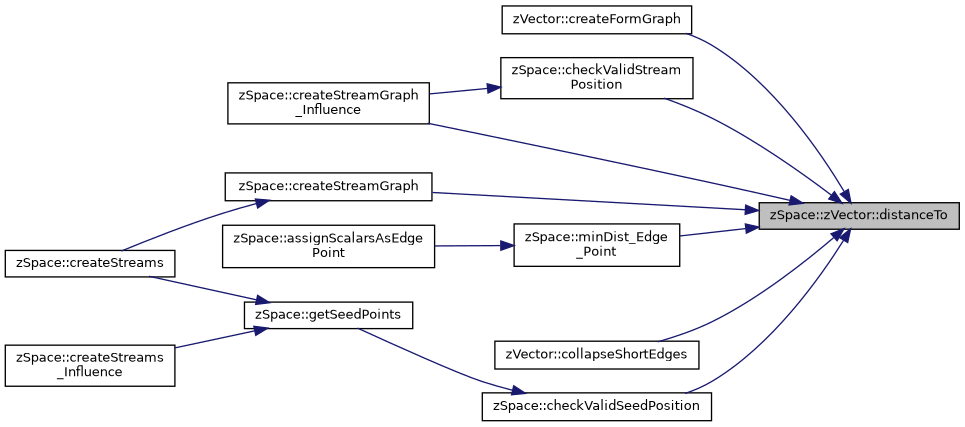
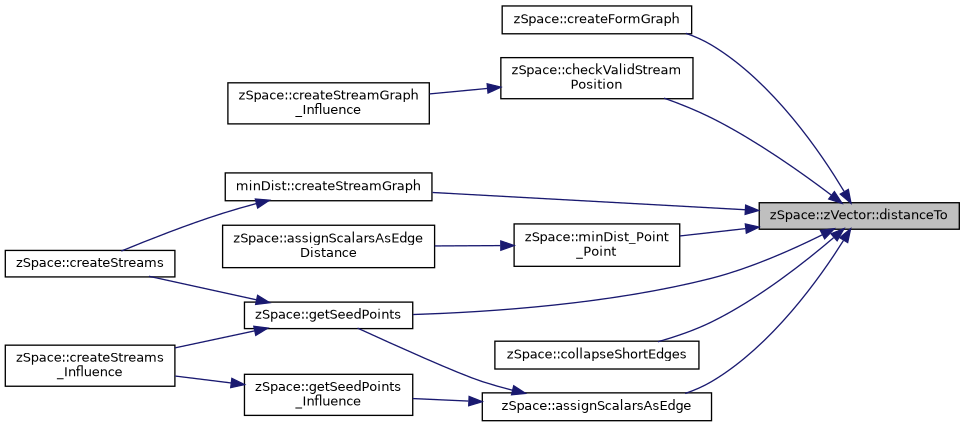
  digraph {
    rankdir=RL
    node [color=black fillcolor=white fontname=Helvetica fontsize=10 shape=record style=filled]
    edge [color=midnightblue dir=back fontname=Helvetica fontsize=10 labelfontname=Helvetica labelfontsize=10 style=solid]
    n1 [fillcolor=grey75 fontcolor=black height=0.2 label="zSpace::zVector::distanceTo" width=0.4]
-   n2 [height=0.2 label="zVector::createFormGraph" width=0.4]
+   n2 [height=0.2 label="zSpace::createFormGraph" width=0.4]
    n3 [height=0.2 label="zSpace::checkValidStream\lPosition" width=0.4]
-   n4 [height=0.2 label="zSpace::createStreamGraph" width=0.4]
+   n4 [height=0.2 label="minDist::createStreamGraph" width=0.4]
    n5 [height=0.2 label="zSpace::createStreamGraph\l_Influence" width=0.4]
-   n6 [height=0.2 label="zSpace::checkValidSeedPosition" width=0.4]
-   n7 [height=0.2 label="zSpace::minDist_Edge\l_Point" width=0.4]
-   n8 [height=0.2 label="zVector::collapseShortEdges" width=0.4]
+   n6 [height=0.2 label="zSpace::assignScalarsAsEdge" width=0.4]
+   n7 [height=0.2 label="zSpace::minDist_Point\l_Point" width=0.4]
+   n8 [height=0.2 label="zSpace::collapseShortEdges" width=0.4]
    n9 [height=0.2 label="zSpace::createStreams" width=0.4]
    n10 [height=0.2 label="zSpace::getSeedPoints" width=0.4]
-   n12 [height=0.2 label="zSpace::assignScalarsAsEdge\lPoint" width=0.4]
+   n11 [height=0.2 label="zSpace::getSeedPoints\l_Influence" width=0.4]
+   n12 [height=0.2 label="zSpace::assignScalarsAsEdge\lDistance" width=0.4]
    n13 [height=0.2 label="zSpace::createStreams\l_Influence" width=0.4]
    n1 -> n2
    n1 -> n3
    n1 -> n4
-   n1 -> n5
+   n1 -> n10
    n1 -> n6
    n1 -> n7
    n1 -> n8
    n3 -> n5
    n4 -> n9
    n6 -> n10
+   n6 -> n11
    n7 -> n12
    n10 -> n9
    n10 -> n13
+   n11 -> n13
  }
